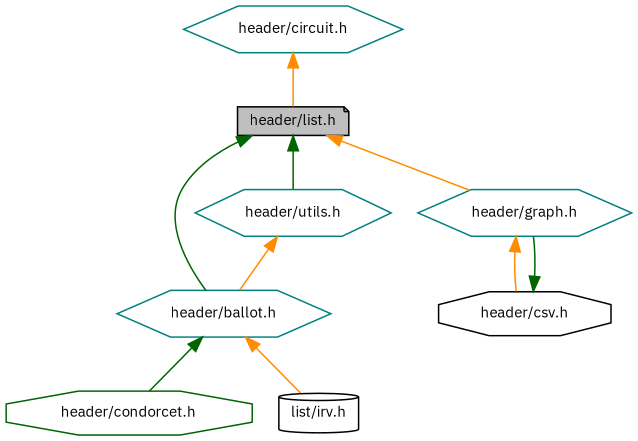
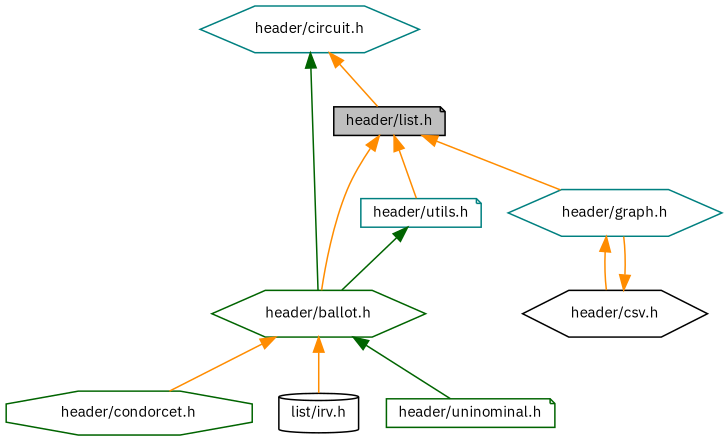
  digraph {
    fontname="IBM Plex Sans"
    node [color=teal fillcolor=white fontname="IBM Plex Sans" fontsize=10 shape=hexagon style=filled]
    edge [color=darkorange dir=back fontname="IBM Plex Sans" fontsize=10 labelfontname=Helvetica labelfontsize=10 style=solid]
    n1 [color=black fillcolor=grey75 fontcolor=black height=0.2 label="header/list.h" shape=note width=0.4]
-   n2 [height=0.2 label="header/ballot.h" width=0.4]
-   n3 [height=0.2 label="header/utils.h" width=0.4]
+   n2 [color=darkgreen height=0.2 label="header/ballot.h" width=0.4]
+   n3 [height=0.2 label="header/utils.h" shape=note width=0.4]
    n4 [height=0.2 label="header/graph.h" width=0.4]
    n5 [color=darkgreen height=0.2 label="header/condorcet.h" shape=octagon width=0.4]
    n6 [color=black height=0.2 label="list/irv.h" shape=cylinder width=0.4]
+   n7 [color=darkgreen height=0.2 label="header/uninominal.h" shape=note width=0.4]
    n8 [height=0.2 label="header/circuit.h" width=0.4]
-   n9 [color=black height=0.2 label="header/csv.h" shape=octagon width=0.4]
-   n1 -> n2 [color=darkgreen]
-   n1 -> n3 [color=darkgreen]
+   n9 [color=black height=0.2 label="header/csv.h" width=0.4]
+   n1 -> n2
+   n1 -> n3
    n1 -> n4
-   n2 -> n5 [color=darkgreen]
+   n2 -> n5
    n2 -> n6
-   n3 -> n2
+   n2 -> n7 [color=darkgreen]
+   n3 -> n2 [color=darkgreen]
    n4 -> n9
    n8 -> n1
-   n9 -> n4 [color=darkgreen]
+   n8 -> n2 [color=darkgreen]
+   n9 -> n4
  }
